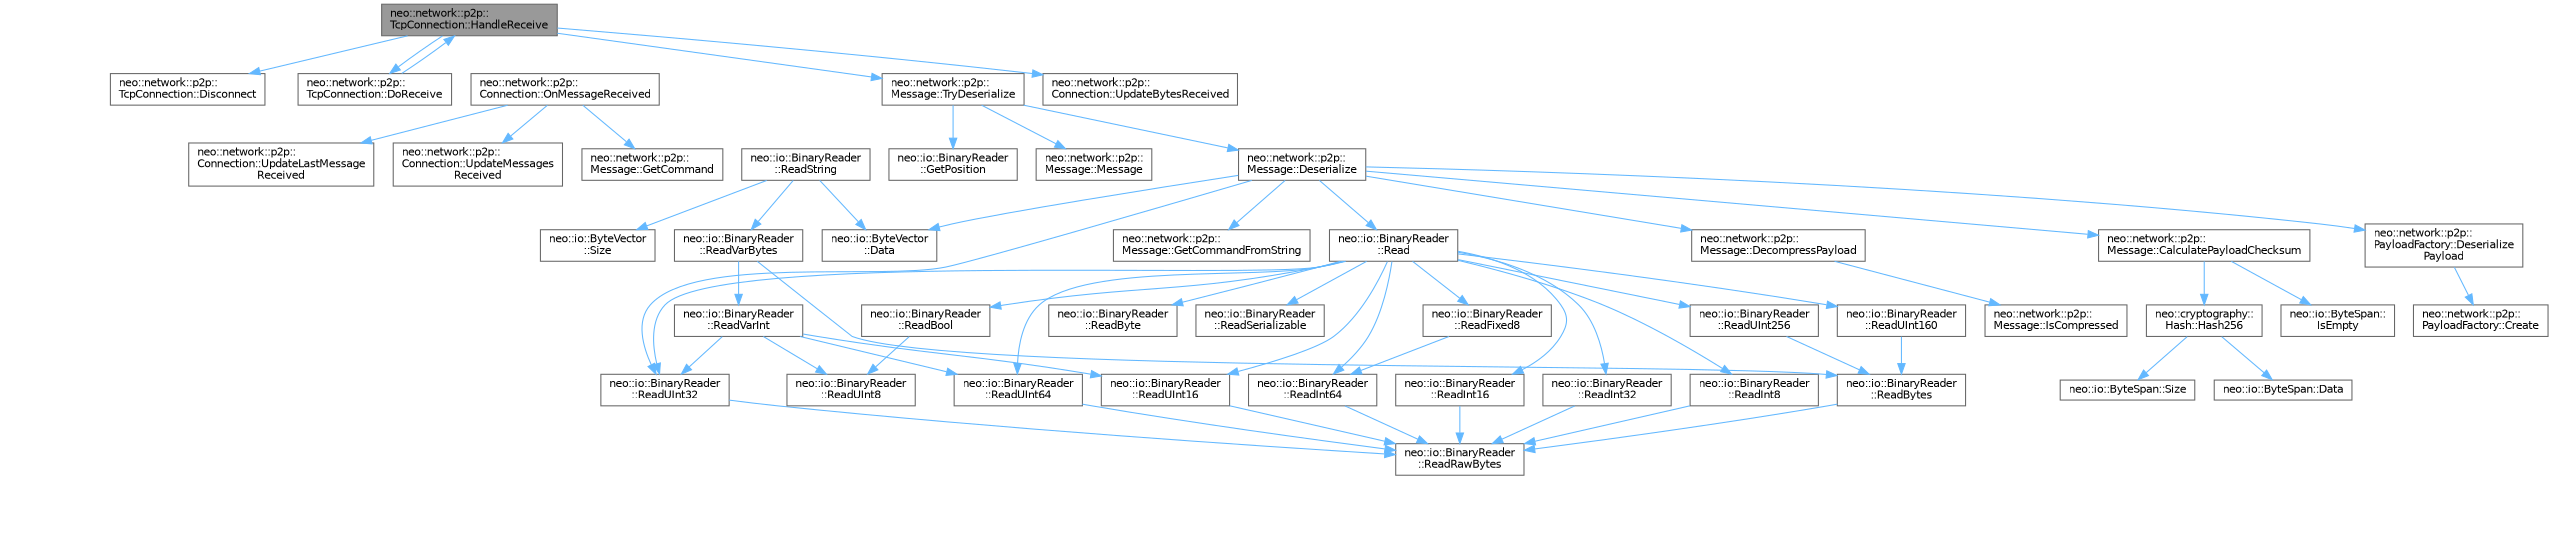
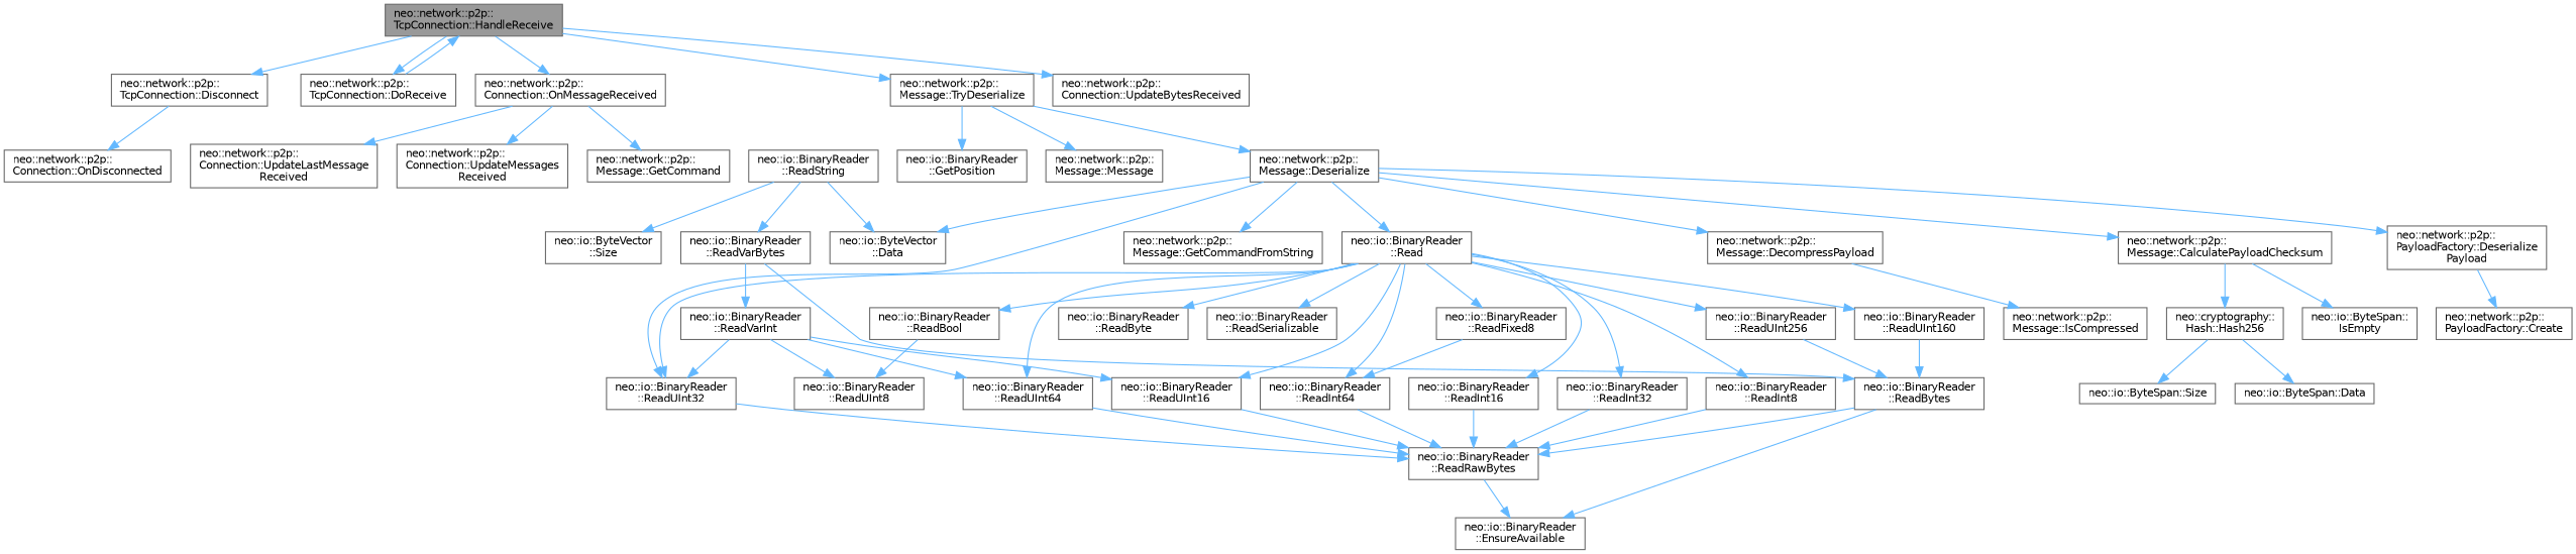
  digraph {
    rankdir=TB
    node [color=grey40 fillcolor=white fontname=Helvetica fontsize=10 shape=box style=filled]
    edge [color=steelblue1 fontname=Helvetica fontsize=10 labelfontname=Helvetica labelfontsize=10 style=solid]
    n1 [color=gray40 fillcolor=grey60 fontcolor=black height=0.2 label="neo::network::p2p::\lTcpConnection::HandleReceive" width=0.4]
    n2 [height=0.2 label="neo::network::p2p::\lTcpConnection::Disconnect" width=0.4]
    n3 [height=0.2 label="neo::network::p2p::\lTcpConnection::DoReceive" width=0.4]
    n4 [height=0.2 label="neo::network::p2p::\lConnection::OnMessageReceived" width=0.4]
    n5 [height=0.2 label="neo::network::p2p::\lMessage::TryDeserialize" width=0.4]
    n6 [height=0.2 label="neo::network::p2p::\lConnection::UpdateBytesReceived" width=0.4]
+   n7 [height=0.2 label="neo::network::p2p::\lConnection::OnDisconnected" width=0.4]
    n8 [height=0.2 label="neo::network::p2p::\lMessage::GetCommand" width=0.4]
    n9 [height=0.2 label="neo::network::p2p::\lConnection::UpdateLastMessage\lReceived" width=0.4]
    n10 [height=0.2 label="neo::network::p2p::\lConnection::UpdateMessages\lReceived" width=0.4]
    n11 [height=0.2 label="neo::network::p2p::\lMessage::Deserialize" width=0.4]
    n12 [height=0.2 label="neo::io::BinaryReader\l::GetPosition" width=0.4]
    n13 [height=0.2 label="neo::network::p2p::\lMessage::Message" width=0.4]
    n14 [height=0.2 label="neo::network::p2p::\lMessage::CalculatePayloadChecksum" width=0.4]
    n15 [height=0.2 label="neo::io::ByteVector\l::Data" width=0.4]
    n16 [height=0.2 label="neo::network::p2p::\lMessage::DecompressPayload" width=0.4]
    n17 [height=0.2 label="neo::network::p2p::\lPayloadFactory::Deserialize\lPayload" width=0.4]
    n18 [height=0.2 label="neo::network::p2p::\lMessage::GetCommandFromString" width=0.4]
    n19 [height=0.2 label="neo::io::BinaryReader\l::Read" width=0.4]
    n20 [height=0.2 label="neo::io::BinaryReader\l::ReadUInt32" width=0.4]
    n21 [height=0.2 label="neo::cryptography::\lHash::Hash256" width=0.4]
    n22 [height=0.2 label="neo::io::ByteSpan::\lIsEmpty" width=0.4]
    n23 [height=0.2 label="neo::network::p2p::\lMessage::IsCompressed" width=0.4]
    n24 [height=0.2 label="neo::network::p2p::\lPayloadFactory::Create" width=0.4]
    n25 [height=0.2 label="neo::io::BinaryReader\l::ReadBool" width=0.4]
    n26 [height=0.2 label="neo::io::BinaryReader\l::ReadByte" width=0.4]
    n27 [height=0.2 label="neo::io::BinaryReader\l::ReadFixed8" width=0.4]
    n28 [height=0.2 label="neo::io::BinaryReader\l::ReadInt64" width=0.4]
    n29 [height=0.2 label="neo::io::BinaryReader\l::ReadInt16" width=0.4]
    n30 [height=0.2 label="neo::io::BinaryReader\l::ReadInt32" width=0.4]
    n31 [height=0.2 label="neo::io::BinaryReader\l::ReadInt8" width=0.4]
    n32 [height=0.2 label="neo::io::BinaryReader\l::ReadSerializable" width=0.4]
    n33 [height=0.2 label="neo::io::BinaryReader\l::ReadUInt16" width=0.4]
    n34 [height=0.2 label="neo::io::BinaryReader\l::ReadUInt160" width=0.4]
    n35 [height=0.2 label="neo::io::BinaryReader\l::ReadUInt256" width=0.4]
    n36 [height=0.2 label="neo::io::BinaryReader\l::ReadUInt64" width=0.4]
    n37 [height=0.2 label="neo::io::BinaryReader\l::ReadRawBytes" width=0.4]
    n38 [height=0.2 label="neo::io::ByteSpan::Data" width=0.4]
    n39 [height=0.2 label="neo::io::ByteSpan::Size" width=0.4]
    n40 [height=0.2 label="neo::io::BinaryReader\l::ReadUInt8" width=0.4]
    n41 [height=0.2 label="neo::io::BinaryReader\l::ReadBytes" width=0.4]
+   n42 [height=0.2 label="neo::io::BinaryReader\l::EnsureAvailable" width=0.4]
    n43 [height=0.2 label="neo::io::BinaryReader\l::ReadString" width=0.4]
    n44 [height=0.2 label="neo::io::BinaryReader\l::ReadVarBytes" width=0.4]
    n45 [height=0.2 label="neo::io::ByteVector\l::Size" width=0.4]
    n46 [height=0.2 label="neo::io::BinaryReader\l::ReadVarInt" width=0.4]
    n1 -> n2
    n1 -> n3
+   n1 -> n4
    n1 -> n5
    n1 -> n6
+   n2 -> n7
    n3 -> n1
    n4 -> n8
    n4 -> n9
    n4 -> n10
    n5 -> n11
    n5 -> n12
    n5 -> n13
    n11 -> n14
    n11 -> n15
    n11 -> n16
    n11 -> n17
    n11 -> n18
    n11 -> n19
    n11 -> n20
    n14 -> n21
    n14 -> n22
    n16 -> n23
    n17 -> n24
    n19 -> n20
    n19 -> n25
    n19 -> n26
    n19 -> n27
    n19 -> n28
    n19 -> n29
    n19 -> n30
    n19 -> n31
    n19 -> n32
    n19 -> n33
    n19 -> n34
    n19 -> n35
    n19 -> n36
    n20 -> n37
    n21 -> n38
    n21 -> n39
    n25 -> n40
    n27 -> n28
    n28 -> n37
    n29 -> n37
    n30 -> n37
    n31 -> n37
    n33 -> n37
    n34 -> n41
    n35 -> n41
    n36 -> n37
+   n37 -> n42
    n41 -> n37
+   n41 -> n42
    n43 -> n15
    n43 -> n44
    n43 -> n45
    n44 -> n41
    n44 -> n46
    n46 -> n20
    n46 -> n33
    n46 -> n36
    n46 -> n40
  }
